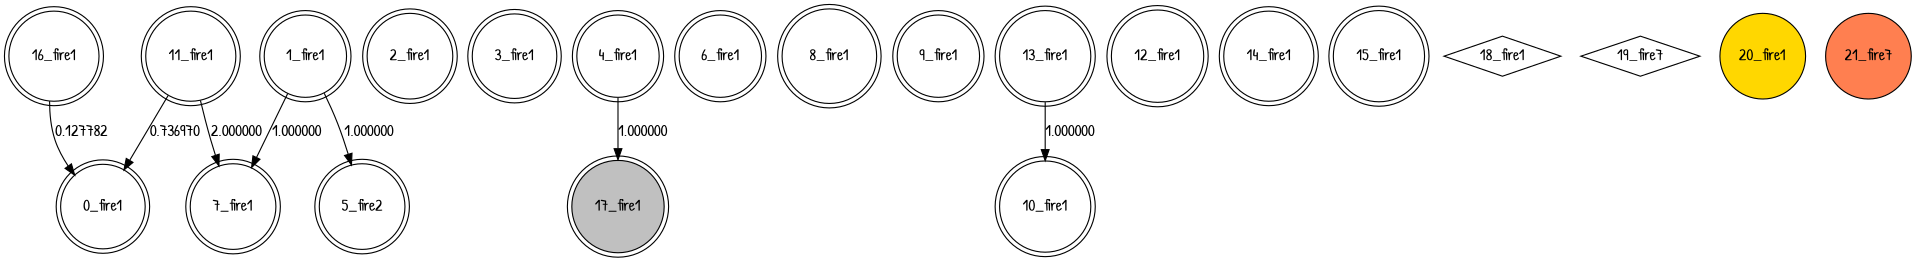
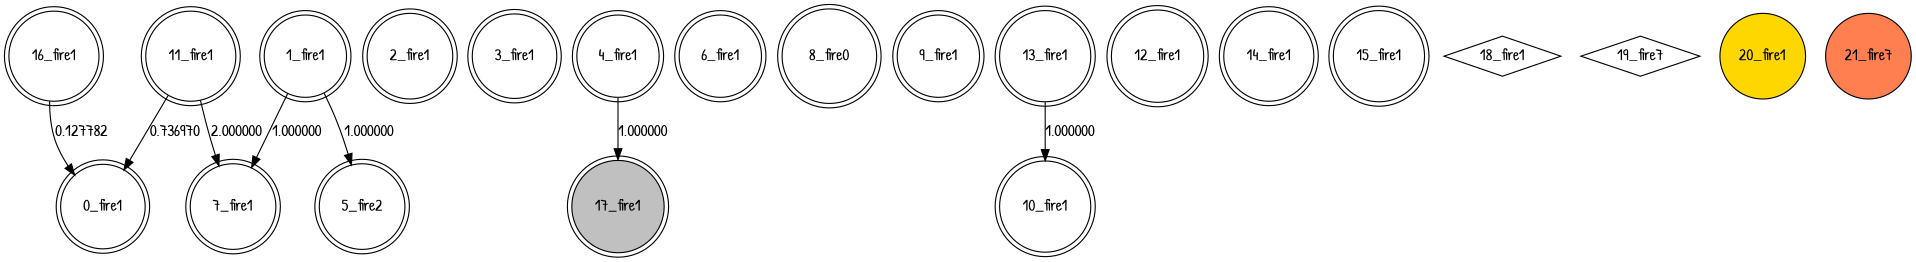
  digraph {
    fontname="Patrick Hand"
    node [fontname="Patrick Hand" shape=doublecircle]
    edge [fontname="Patrick Hand"]
    n1 [label="0_fire1"]
    n2 [label="1_fire1"]
    n3 [label="5_fire2"]
    n4 [label="7_fire1"]
    n5 [label="2_fire1"]
    n6 [label="3_fire1"]
    n7 [label="4_fire1"]
    n8 [fillcolor=gray label="17_fire1" style=filled]
    n9 [label="6_fire1"]
-   n10 [label="8_fire1"]
+   n10 [label="8_fire0"]
    n11 [label="9_fire1"]
    n12 [label="10_fire1"]
    n13 [label="11_fire1"]
    n14 [label="12_fire1"]
    n15 [label="13_fire1"]
    n16 [label="14_fire1"]
    n17 [label="15_fire1"]
    n18 [label="16_fire1"]
    n19 [label="18_fire1" shape=diamond]
    n20 [label="19_fire7" shape=diamond]
    n21 [fillcolor=gold label="20_fire1" shape=circle style=filled]
    n22 [fillcolor=coral label="21_fire7" shape=circle style=filled]
    n2 -> n3 [label=1.000000]
    n2 -> n4 [label=1.000000]
    n7 -> n8 [label=1.000000]
    n13 -> n1 [label=0.736970]
    n13 -> n4 [label=2.000000]
    n15 -> n12 [label=1.000000]
    n18 -> n1 [label=0.127782]
  }
